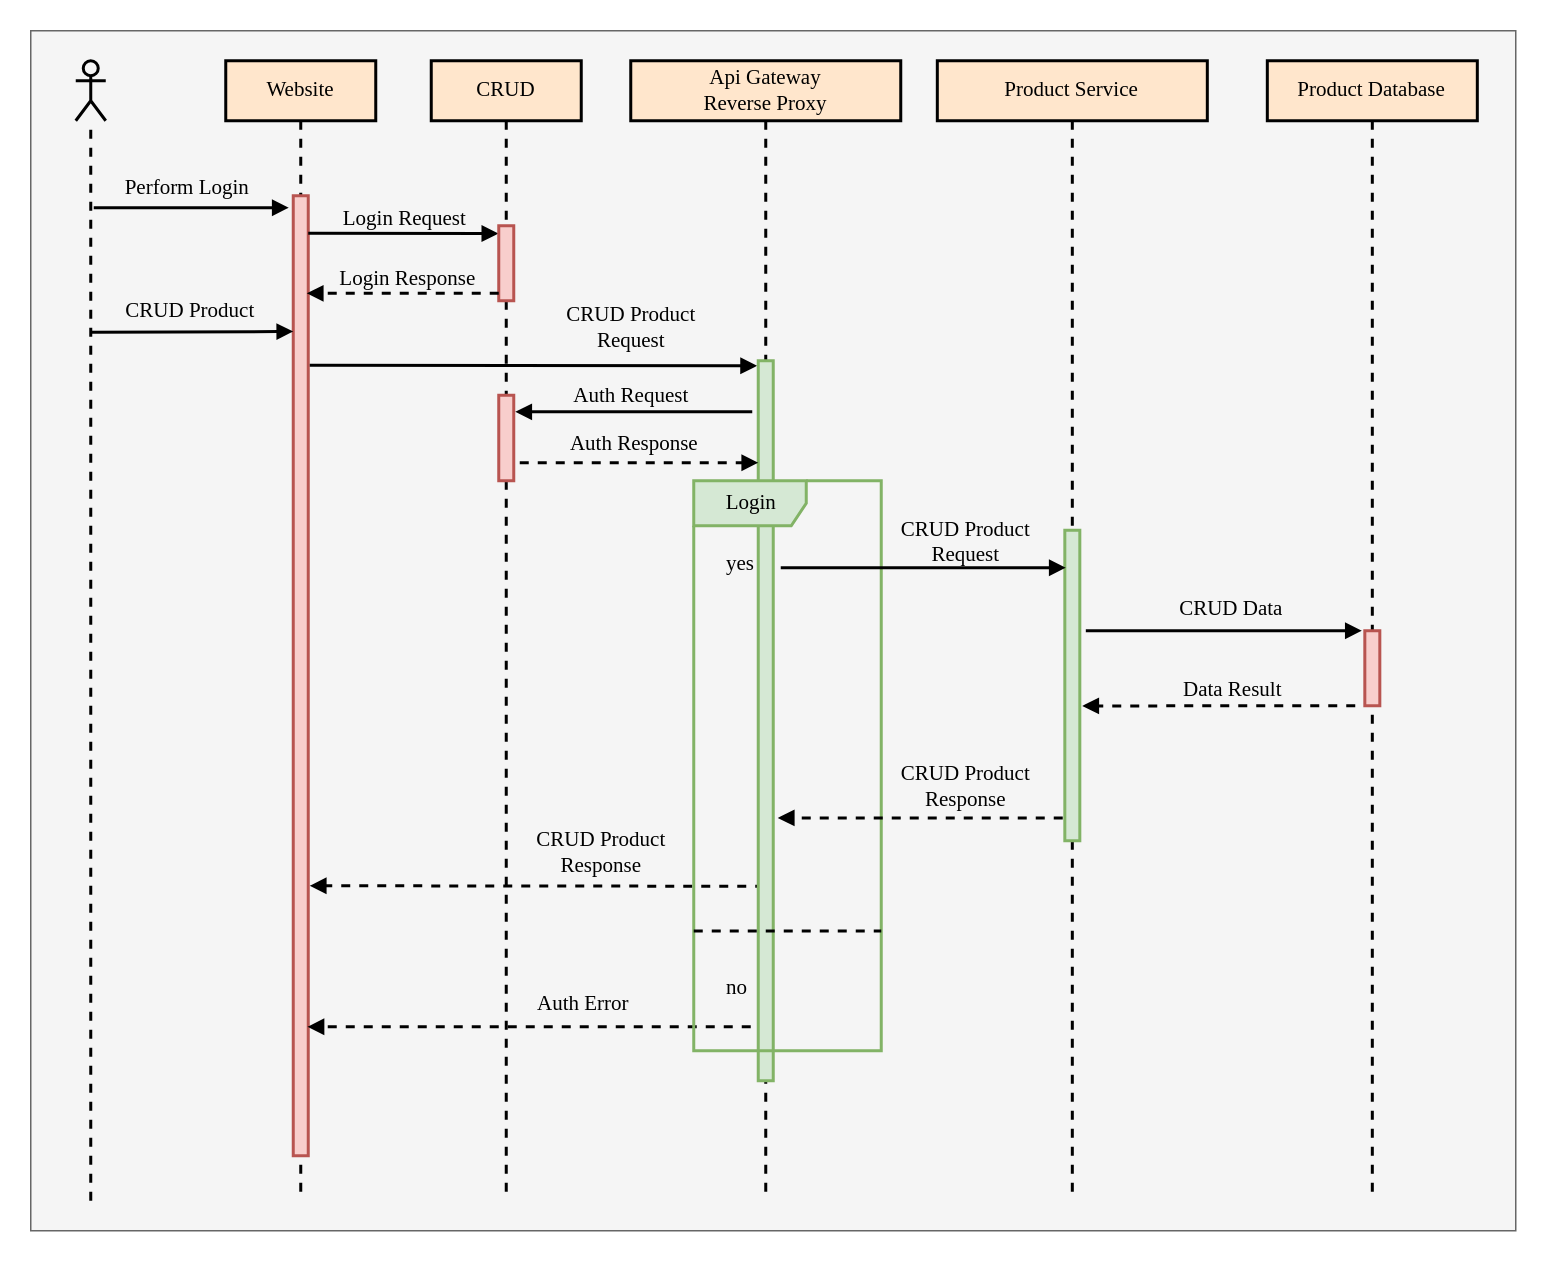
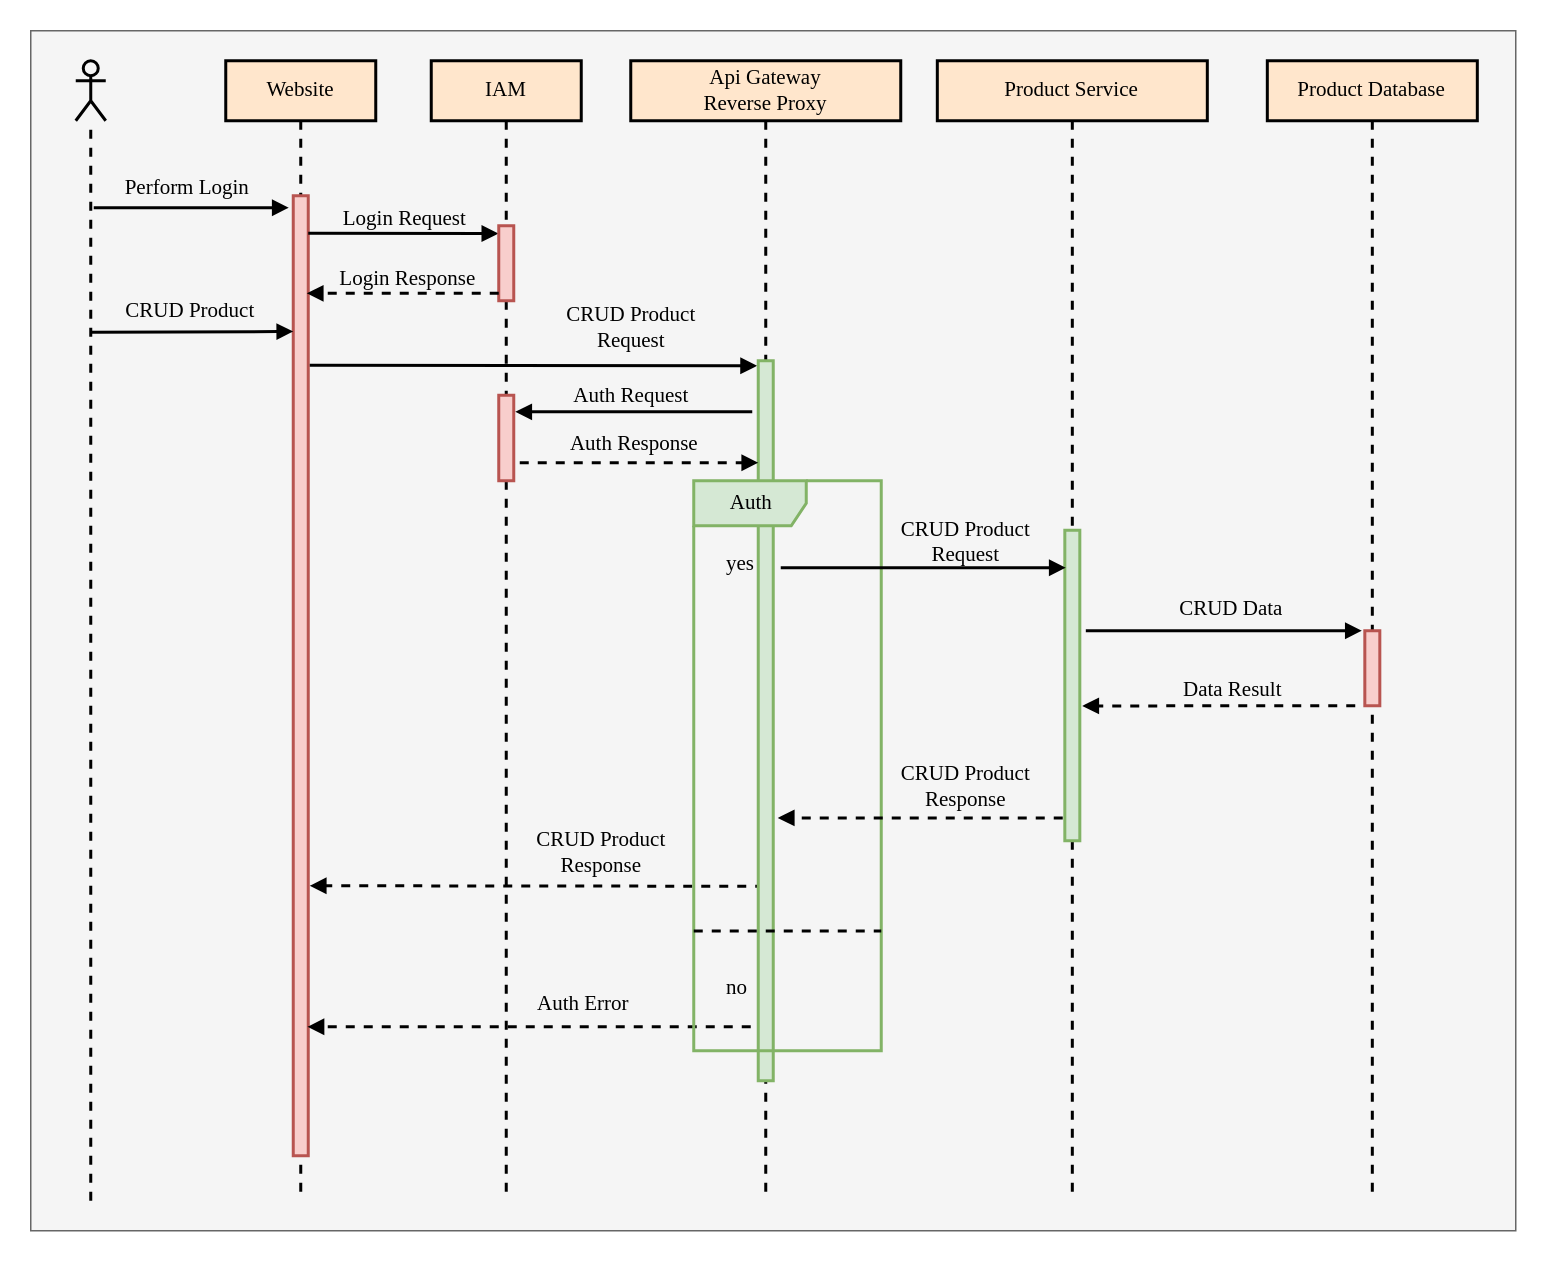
  <mxCell id="0" />
  <mxCell id="1" parent="0" />
  <mxCell id="2" value="" style="rounded=0;whiteSpace=wrap;html=1;fontFamily=Verdana;fillColor=#f5f5f5;strokeColor=#666666;fontColor=#333333;" vertex="1" parent="1"><mxGeometry x="20" y="20" width="990" height="800" as="geometry" /></mxCell>
  <mxCell id="3" value="" style="shape=umlActor;verticalLabelPosition=bottom;verticalAlign=top;html=1;outlineConnect=0;fillColor=none;strokeColor=#000000;gradientColor=#b3b3b3;strokeWidth=2;fontSize=14;fontFamily=Verdana;" parent="1" vertex="1"><mxGeometry x="50" y="40" width="20" height="40" as="geometry" /></mxCell>
  <mxCell id="4" value="Website" style="shape=umlLifeline;perimeter=lifelinePerimeter;whiteSpace=wrap;html=1;container=1;collapsible=0;recursiveResize=0;outlineConnect=0;fillColor=#ffe6cc;strokeColor=#000000;fontSize=14;strokeWidth=2;fontFamily=Verdana;" parent="1" vertex="1"><mxGeometry x="150" y="40" width="100" height="760" as="geometry" /></mxCell>
  <mxCell id="5" value="" style="html=1;points=[];perimeter=orthogonalPerimeter;fillColor=#f8cecc;fontSize=14;strokeColor=#b85450;strokeWidth=2;fontFamily=Verdana;" parent="4" vertex="1"><mxGeometry x="45" y="90" width="10" height="640" as="geometry" /></mxCell>
  <mxCell id="6" value="" style="endArrow=block;html=1;rounded=0;entryX=-0.027;entryY=0.104;entryDx=0;entryDy=0;entryPerimeter=0;fontSize=14;endFill=1;strokeWidth=2;fontFamily=Verdana;" parent="4" edge="1" target="10"><mxGeometry width="50" height="50" relative="1" as="geometry"><mxPoint x="55" y="115" as="sourcePoint" /><mxPoint x="185" y="113.0" as="targetPoint" /></mxGeometry></mxCell>
  <mxCell id="7" value="Login Request" style="edgeLabel;html=1;align=center;verticalAlign=middle;resizable=0;points=[];fontSize=14;labelBackgroundColor=none;fontFamily=Verdana;" parent="6" vertex="1" connectable="0"><mxGeometry x="-0.197" relative="1" as="geometry"><mxPoint x="13" y="-10" as="offset" /></mxGeometry></mxCell>
  <mxCell id="8" value="" style="endArrow=none;dashed=1;html=1;rounded=0;fontSize=14;strokeWidth=2;fontFamily=Verdana;" parent="1" target="3" edge="1"><mxGeometry width="50" height="50" relative="1" as="geometry"><mxPoint x="60" y="800" as="sourcePoint" /><mxPoint x="65" y="120" as="targetPoint" /></mxGeometry></mxCell>
- <mxCell id="9" value="CRUD" style="shape=umlLifeline;perimeter=lifelinePerimeter;whiteSpace=wrap;html=1;container=1;collapsible=0;recursiveResize=0;outlineConnect=0;fillColor=#ffe6cc;strokeColor=#000000;fontSize=14;strokeWidth=2;fontFamily=Verdana;" parent="1" vertex="1"><mxGeometry x="287" y="40" width="100" height="760" as="geometry" /></mxCell>
+ <mxCell id="9" value="IAM" style="shape=umlLifeline;perimeter=lifelinePerimeter;whiteSpace=wrap;html=1;container=1;collapsible=0;recursiveResize=0;outlineConnect=0;fillColor=#ffe6cc;strokeColor=#000000;fontSize=14;strokeWidth=2;fontFamily=Verdana;" parent="1" vertex="1"><mxGeometry x="287" y="40" width="100" height="760" as="geometry" /></mxCell>
  <mxCell id="10" value="" style="html=1;points=[];perimeter=orthogonalPerimeter;fillColor=#f8cecc;fontSize=14;strokeColor=#b85450;strokeWidth=2;fontFamily=Verdana;" parent="9" vertex="1"><mxGeometry x="45" y="110" width="10" height="50" as="geometry" /></mxCell>
  <mxCell id="11" value="" style="endArrow=block;html=1;rounded=0;fontSize=14;endFill=1;entryX=-0.077;entryY=0.007;entryDx=0;entryDy=0;entryPerimeter=0;fontFamily=Verdana;strokeWidth=2;" parent="9" target="35" edge="1"><mxGeometry width="50" height="50" relative="1" as="geometry"><mxPoint x="-81" y="203" as="sourcePoint" /><mxPoint x="223" y="200" as="targetPoint" /></mxGeometry></mxCell>
  <mxCell id="12" value="CRUD Product&lt;br&gt;Request" style="edgeLabel;html=1;align=center;verticalAlign=middle;resizable=0;points=[];fontSize=14;labelBackgroundColor=none;fontFamily=Verdana;" parent="11" vertex="1" connectable="0"><mxGeometry x="-0.197" relative="1" as="geometry"><mxPoint x="94" y="-26" as="offset" /></mxGeometry></mxCell>
  <mxCell id="13" value="" style="html=1;points=[];perimeter=orthogonalPerimeter;fillColor=#f8cecc;fontSize=14;strokeColor=#b85450;strokeWidth=2;fontFamily=Verdana;" parent="9" vertex="1"><mxGeometry x="45" y="223" width="10" height="57" as="geometry" /></mxCell>
  <mxCell id="14" value="" style="endArrow=block;html=1;rounded=0;entryX=0.9;entryY=0.196;entryDx=0;entryDy=0;entryPerimeter=0;fontSize=14;endFill=1;fontFamily=Verdana;strokeWidth=2;" parent="9" edge="1"><mxGeometry width="50" height="50" relative="1" as="geometry"><mxPoint x="214" y="234" as="sourcePoint" /><mxPoint x="56" y="234.04" as="targetPoint" /></mxGeometry></mxCell>
  <mxCell id="15" value="Auth Request" style="edgeLabel;html=1;align=center;verticalAlign=middle;resizable=0;points=[];fontSize=14;labelBackgroundColor=none;fontFamily=Verdana;" parent="14" vertex="1" connectable="0"><mxGeometry x="-0.197" relative="1" as="geometry"><mxPoint x="-19" y="-11" as="offset" /></mxGeometry></mxCell>
  <mxCell id="16" value="" style="endArrow=block;html=1;rounded=0;dashed=1;fontSize=14;endFill=1;fontFamily=Verdana;strokeWidth=2;" parent="9" edge="1"><mxGeometry width="50" height="50" relative="1" as="geometry"><mxPoint x="213" y="644" as="sourcePoint" /><mxPoint x="-82.5" y="644" as="targetPoint" /></mxGeometry></mxCell>
  <mxCell id="17" value="Auth Error" style="edgeLabel;html=1;align=center;verticalAlign=middle;resizable=0;points=[];fontSize=14;labelBackgroundColor=none;fontFamily=Verdana;" parent="16" vertex="1" connectable="0"><mxGeometry x="-0.197" relative="1" as="geometry"><mxPoint x="6" y="-16" as="offset" /></mxGeometry></mxCell>
  <mxCell id="18" value="" style="endArrow=block;html=1;rounded=0;dashed=1;entryX=1.2;entryY=0.807;entryDx=0;entryDy=0;entryPerimeter=0;fontSize=14;endFill=1;fontFamily=Verdana;strokeWidth=2;" parent="9" edge="1"><mxGeometry width="50" height="50" relative="1" as="geometry"><mxPoint x="222" y="550.34" as="sourcePoint" /><mxPoint x="-81" y="550.0" as="targetPoint" /></mxGeometry></mxCell>
  <mxCell id="19" value="CRUD Product&lt;br&gt;Response" style="edgeLabel;html=1;align=center;verticalAlign=middle;resizable=0;points=[];fontSize=14;labelBackgroundColor=none;fontFamily=Verdana;" parent="18" vertex="1" connectable="0"><mxGeometry x="-0.197" relative="1" as="geometry"><mxPoint x="12" y="-23" as="offset" /></mxGeometry></mxCell>
  <mxCell id="20" value="Product Service" style="shape=umlLifeline;perimeter=lifelinePerimeter;whiteSpace=wrap;html=1;container=1;collapsible=0;recursiveResize=0;outlineConnect=0;fillColor=#ffe6cc;strokeColor=#000000;fontSize=14;strokeWidth=2;labelBackgroundColor=none;fontFamily=Verdana;" parent="1" vertex="1"><mxGeometry x="624.38" y="40" width="180" height="760" as="geometry" /></mxCell>
  <mxCell id="21" value="" style="html=1;points=[];perimeter=orthogonalPerimeter;fillColor=#d5e8d4;fontSize=14;strokeColor=#82b366;strokeWidth=2;fontFamily=Verdana;" parent="20" vertex="1"><mxGeometry x="85" y="313" width="10" height="207" as="geometry" /></mxCell>
  <mxCell id="22" value="Product Database" style="shape=umlLifeline;perimeter=lifelinePerimeter;whiteSpace=wrap;html=1;container=1;collapsible=0;recursiveResize=0;outlineConnect=0;fillColor=#ffe6cc;strokeColor=#000000;fontSize=14;strokeWidth=2;fontFamily=Verdana;" parent="1" vertex="1"><mxGeometry x="844.38" y="40" width="140" height="760" as="geometry" /></mxCell>
  <mxCell id="23" value="" style="html=1;points=[];perimeter=orthogonalPerimeter;fillColor=#f8cecc;fontSize=14;strokeColor=#b85450;strokeWidth=2;fontFamily=Verdana;" parent="22" vertex="1"><mxGeometry x="65" y="380" width="10" height="50" as="geometry" /></mxCell>
  <mxCell id="24" value="" style="endArrow=block;html=1;rounded=0;fontSize=14;strokeWidth=2;endFill=1;fontFamily=Verdana;" parent="1" edge="1"><mxGeometry width="50" height="50" relative="1" as="geometry"><mxPoint x="62" y="138" as="sourcePoint" /><mxPoint x="192" y="138" as="targetPoint" /></mxGeometry></mxCell>
  <mxCell id="25" value="Perform Login" style="edgeLabel;html=1;align=center;verticalAlign=middle;resizable=0;points=[];fontSize=14;labelBackgroundColor=none;fontFamily=Verdana;" parent="24" vertex="1" connectable="0"><mxGeometry x="-0.197" relative="1" as="geometry"><mxPoint x="9" y="-14" as="offset" /></mxGeometry></mxCell>
  <mxCell id="26" value="" style="endArrow=block;html=1;rounded=0;entryX=0.9;entryY=0.196;entryDx=0;entryDy=0;entryPerimeter=0;exitX=-0.3;exitY=0.254;exitDx=0;exitDy=0;exitPerimeter=0;dashed=1;fontSize=14;endFill=1;strokeWidth=2;fontFamily=Verdana;" parent="1" edge="1"><mxGeometry width="50" height="50" relative="1" as="geometry"><mxPoint x="332" y="195" as="sourcePoint" /><mxPoint x="204" y="195.04" as="targetPoint" /></mxGeometry></mxCell>
  <mxCell id="27" value="Login Response" style="edgeLabel;html=1;align=center;verticalAlign=middle;resizable=0;points=[];fontSize=14;labelBackgroundColor=none;fontFamily=Verdana;" parent="26" vertex="1" connectable="0"><mxGeometry x="-0.197" relative="1" as="geometry"><mxPoint x="-11" y="-10" as="offset" /></mxGeometry></mxCell>
  <mxCell id="28" value="" style="endArrow=block;html=1;rounded=0;entryX=0;entryY=0.021;entryDx=0;entryDy=0;entryPerimeter=0;fontSize=14;strokeWidth=2;endFill=1;fontFamily=Verdana;" parent="1" edge="1"><mxGeometry width="50" height="50" relative="1" as="geometry"><mxPoint x="60" y="221" as="sourcePoint" /><mxPoint x="195" y="220.5" as="targetPoint" /></mxGeometry></mxCell>
  <mxCell id="29" value="CRUD Product" style="edgeLabel;html=1;align=center;verticalAlign=middle;resizable=0;points=[];fontSize=14;labelBackgroundColor=none;fontFamily=Verdana;" parent="28" vertex="1" connectable="0"><mxGeometry x="-0.197" relative="1" as="geometry"><mxPoint x="12" y="-14" as="offset" /></mxGeometry></mxCell>
  <mxCell id="30" value="" style="endArrow=block;html=1;rounded=0;fontSize=14;endFill=1;fontFamily=Verdana;strokeWidth=2;" parent="1" edge="1"><mxGeometry width="50" height="50" relative="1" as="geometry"><mxPoint x="723.38" y="420" as="sourcePoint" /><mxPoint x="907.38" y="420" as="targetPoint" /></mxGeometry></mxCell>
  <mxCell id="31" value="CRUD Data" style="edgeLabel;html=1;align=center;verticalAlign=middle;resizable=0;points=[];fontSize=14;labelBorderColor=none;labelBackgroundColor=none;fontFamily=Verdana;" parent="30" vertex="1" connectable="0"><mxGeometry x="-0.197" relative="1" as="geometry"><mxPoint x="22" y="-15" as="offset" /></mxGeometry></mxCell>
  <mxCell id="32" value="" style="endArrow=block;html=1;rounded=0;dashed=1;fontSize=14;endFill=1;entryX=0.429;entryY=0.335;entryDx=0;entryDy=0;entryPerimeter=0;exitX=-0.738;exitY=0.867;exitDx=0;exitDy=0;exitPerimeter=0;fontFamily=Verdana;strokeWidth=2;" parent="1" edge="1"><mxGeometry width="50" height="50" relative="1" as="geometry"><mxPoint x="903" y="470.03" as="sourcePoint" /><mxPoint x="721.005" y="470.1" as="targetPoint" /></mxGeometry></mxCell>
  <mxCell id="33" value="&lt;br&gt;Data Result" style="edgeLabel;html=1;align=center;verticalAlign=middle;resizable=0;points=[];fontSize=14;labelBackgroundColor=none;fontFamily=Verdana;" parent="32" vertex="1" connectable="0"><mxGeometry x="-0.197" relative="1" as="geometry"><mxPoint x="-10" y="-20" as="offset" /></mxGeometry></mxCell>
  <mxCell id="34" value="Api Gateway&lt;br&gt;Reverse Proxy" style="shape=umlLifeline;perimeter=lifelinePerimeter;whiteSpace=wrap;html=1;container=1;collapsible=0;recursiveResize=0;outlineConnect=0;fillColor=#ffe6cc;strokeColor=#000000;fontSize=14;strokeWidth=2;labelBackgroundColor=none;fontFamily=Verdana;" parent="1" vertex="1"><mxGeometry x="420" y="40" width="180" height="760" as="geometry" /></mxCell>
  <mxCell id="35" value="" style="html=1;points=[];perimeter=orthogonalPerimeter;fillColor=#d5e8d4;fontSize=14;strokeColor=#82b366;strokeWidth=2;fontFamily=Verdana;" parent="34" vertex="1"><mxGeometry x="85" y="200" width="10" height="480" as="geometry" /></mxCell>
  <mxCell id="36" value="" style="endArrow=block;html=1;rounded=0;dashed=1;exitX=1.5;exitY=0.928;exitDx=0;exitDy=0;exitPerimeter=0;fontSize=14;endFill=1;fontFamily=Verdana;strokeWidth=2;" parent="34" edge="1"><mxGeometry width="50" height="50" relative="1" as="geometry"><mxPoint x="-74" y="268" as="sourcePoint" /><mxPoint x="85" y="268" as="targetPoint" /></mxGeometry></mxCell>
  <mxCell id="37" value="Auth Response" style="edgeLabel;html=1;align=center;verticalAlign=middle;resizable=0;points=[];fontSize=14;labelBackgroundColor=none;fontFamily=Verdana;" parent="36" vertex="1" connectable="0"><mxGeometry x="-0.197" relative="1" as="geometry"><mxPoint x="11" y="-13" as="offset" /></mxGeometry></mxCell>
- <mxCell id="38" value="Login" style="shape=umlFrame;tabWidth=110;tabHeight=30;tabPosition=left;html=1;boundedLbl=1;labelInHeader=1;width=75;height=30;fontSize=14;fillColor=#d5e8d4;strokeColor=#82b366;strokeWidth=2;fontFamily=Verdana;" parent="34" vertex="1"><mxGeometry x="42" y="280" width="125" height="380" as="geometry" /></mxCell>
+ <mxCell id="38" value="Auth" style="shape=umlFrame;tabWidth=110;tabHeight=30;tabPosition=left;html=1;boundedLbl=1;labelInHeader=1;width=75;height=30;fontSize=14;fillColor=#d5e8d4;strokeColor=#82b366;strokeWidth=2;fontFamily=Verdana;" parent="34" vertex="1"><mxGeometry x="42" y="280" width="125" height="380" as="geometry" /></mxCell>
  <mxCell id="39" value="yes" style="text;fontSize=14;fontFamily=Verdana;" parent="38" vertex="1"><mxGeometry width="100" height="20" relative="1" as="geometry"><mxPoint x="20" y="40" as="offset" /></mxGeometry></mxCell>
  <mxCell id="40" value="no" style="line;strokeWidth=2;labelPosition=center;verticalLabelPosition=bottom;align=left;verticalAlign=top;spacingLeft=20;spacingTop=15;dashed=1;fontSize=14;labelBackgroundColor=none;fontFamily=Verdana;" parent="38" vertex="1"><mxGeometry y="292.493" width="125.0" height="15.2" as="geometry" /></mxCell>
  <mxCell id="41" value="" style="endArrow=block;html=1;rounded=0;dashed=1;entryX=1.2;entryY=0.807;entryDx=0;entryDy=0;entryPerimeter=0;fontSize=14;endFill=1;fontFamily=Verdana;strokeWidth=2;" parent="38" edge="1"><mxGeometry width="50" height="50" relative="1" as="geometry"><mxPoint x="246" y="224.78" as="sourcePoint" /><mxPoint x="56" y="224.78" as="targetPoint" /></mxGeometry></mxCell>
  <mxCell id="42" value="CRUD Product&lt;br&gt;Response" style="edgeLabel;html=1;align=center;verticalAlign=middle;resizable=0;points=[];fontSize=14;labelBackgroundColor=none;fontFamily=Verdana;" parent="41" vertex="1" connectable="0"><mxGeometry x="-0.197" relative="1" as="geometry"><mxPoint x="10" y="-21" as="offset" /></mxGeometry></mxCell>
  <mxCell id="43" value="" style="endArrow=block;html=1;rounded=0;fontSize=14;endFill=1;fontFamily=Verdana;strokeWidth=2;" edge="1" parent="1"><mxGeometry width="50" height="50" relative="1" as="geometry"><mxPoint x="520" y="378" as="sourcePoint" /><mxPoint x="710" y="378" as="targetPoint" /><Array as="points"><mxPoint x="598" y="378" /></Array></mxGeometry></mxCell>
  <mxCell id="44" value="CRUD Product&lt;br&gt;Request" style="edgeLabel;html=1;align=center;verticalAlign=middle;resizable=0;points=[];fontSize=14;labelBackgroundColor=none;fontFamily=Verdana;" vertex="1" connectable="0" parent="43"><mxGeometry x="-0.197" relative="1" as="geometry"><mxPoint x="46" y="-18" as="offset" /></mxGeometry></mxCell>
